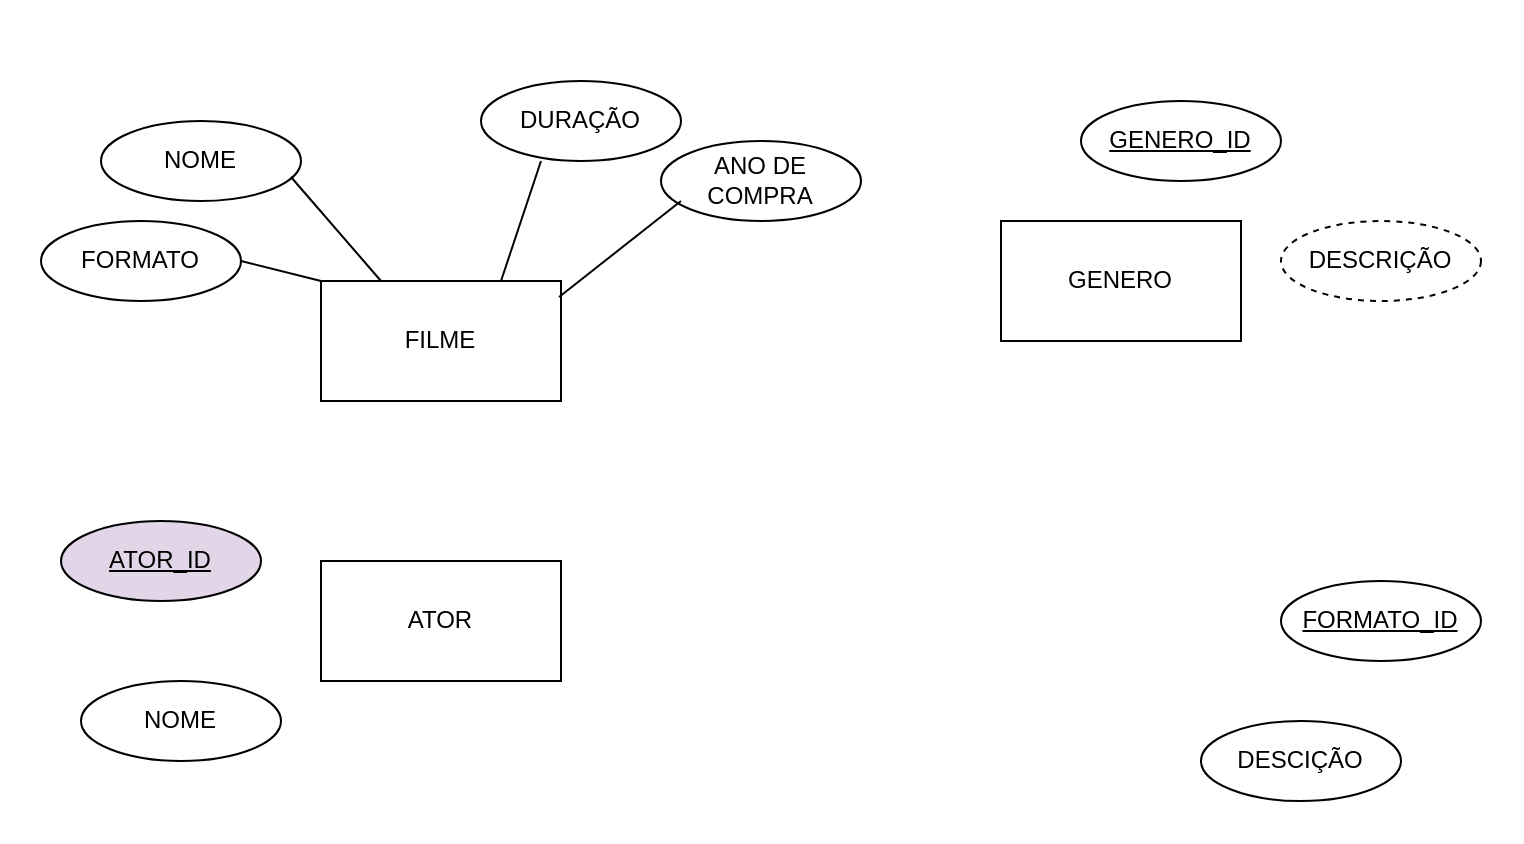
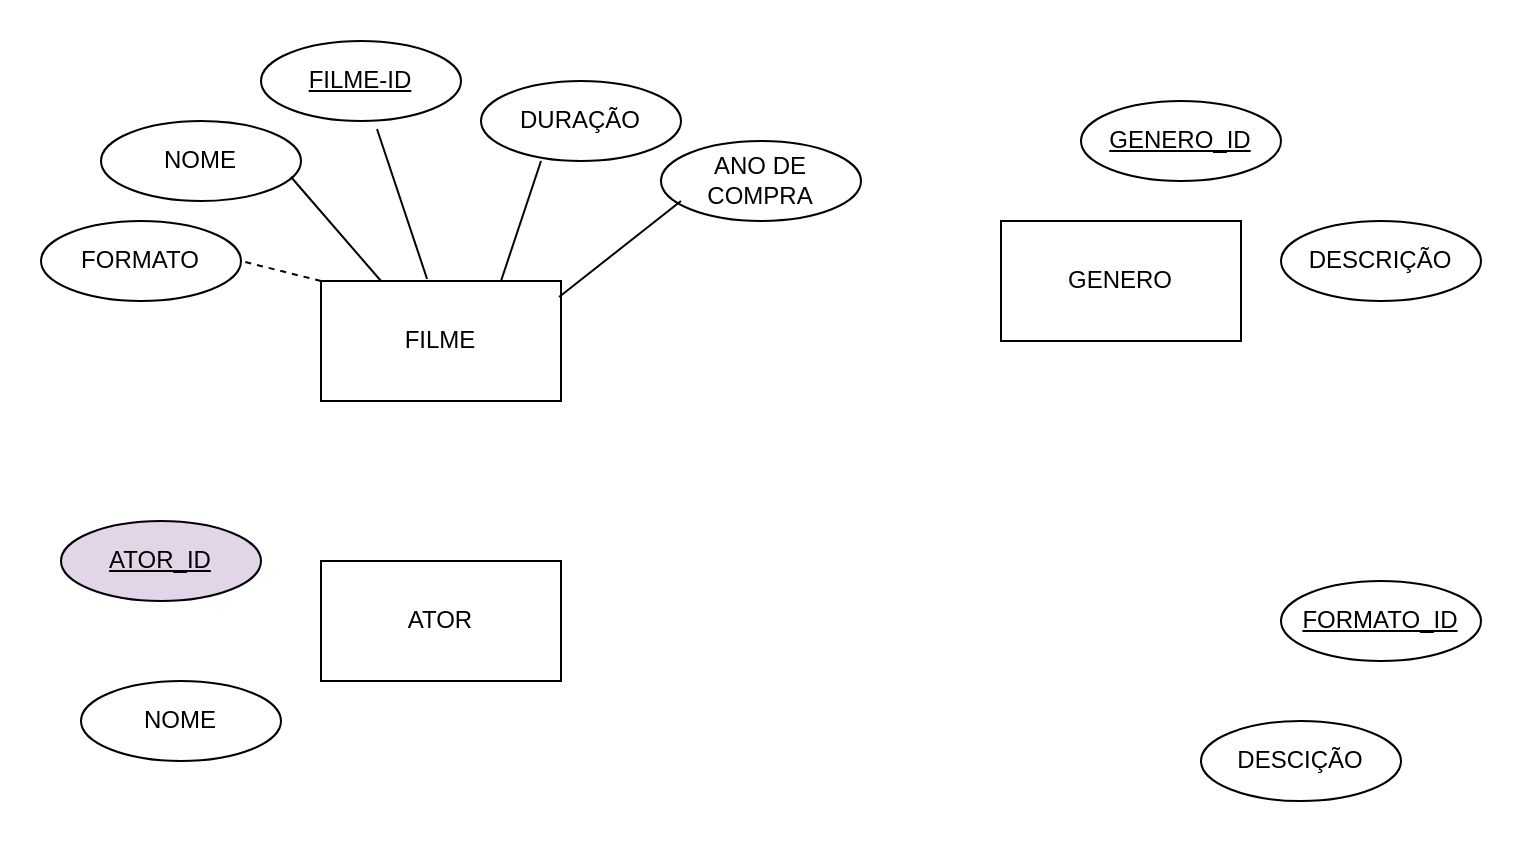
  <mxCell id="0" />
  <mxCell id="1" parent="0" />
  <mxCell id="2" value="FILME" style="rounded=0;whiteSpace=wrap;html=1;" vertex="1" parent="1"><mxGeometry x="160" y="140" width="120" height="60" as="geometry" /></mxCell>
  <mxCell id="3" value="GENERO" style="rounded=0;whiteSpace=wrap;html=1;" vertex="1" parent="1"><mxGeometry x="500" y="110" width="120" height="60" as="geometry" /></mxCell>
  <mxCell id="4" value="ATOR" style="rounded=0;whiteSpace=wrap;html=1;" vertex="1" parent="1"><mxGeometry x="160" y="280" width="120" height="60" as="geometry" /></mxCell>
  <mxCell id="5" value="NOME" style="ellipse;whiteSpace=wrap;html=1;align=center;" vertex="1" parent="1"><mxGeometry x="50" y="60" width="100" height="40" as="geometry" /></mxCell>
+ <mxCell id="6" value="FILME-ID" style="ellipse;whiteSpace=wrap;html=1;align=center;fontStyle=4;" vertex="1" parent="1"><mxGeometry x="130" y="20" width="100" height="40" as="geometry" /></mxCell>
  <mxCell id="7" value="FORMATO" style="ellipse;whiteSpace=wrap;html=1;align=center;" vertex="1" parent="1"><mxGeometry x="20" y="110" width="100" height="40" as="geometry" /></mxCell>
  <mxCell id="8" value="DURAÇÃO" style="ellipse;whiteSpace=wrap;html=1;align=center;" vertex="1" parent="1"><mxGeometry x="240" y="40" width="100" height="40" as="geometry" /></mxCell>
  <mxCell id="9" value="ANO DE COMPRA" style="ellipse;whiteSpace=wrap;html=1;align=center;" vertex="1" parent="1"><mxGeometry x="330" y="70" width="100" height="40" as="geometry" /></mxCell>
  <mxCell id="10" value="GENERO_ID" style="ellipse;whiteSpace=wrap;html=1;align=center;fontStyle=4;" vertex="1" parent="1"><mxGeometry x="540" y="50" width="100" height="40" as="geometry" /></mxCell>
- <mxCell id="11" value="DESCRIÇÃO" style="ellipse;whiteSpace=wrap;html=1;align=center;dashed=1;" vertex="1" parent="1"><mxGeometry x="640" y="110" width="100" height="40" as="geometry" /></mxCell>
+ <mxCell id="11" value="DESCRIÇÃO" style="ellipse;whiteSpace=wrap;html=1;align=center;" vertex="1" parent="1"><mxGeometry x="640" y="110" width="100" height="40" as="geometry" /></mxCell>
  <mxCell id="12" value="ATOR_ID" style="ellipse;whiteSpace=wrap;html=1;align=center;fontStyle=4;fillColor=#e1d5e7;" vertex="1" parent="1"><mxGeometry x="30" y="260" width="100" height="40" as="geometry" /></mxCell>
  <mxCell id="13" value="NOME" style="ellipse;whiteSpace=wrap;html=1;align=center;" vertex="1" parent="1"><mxGeometry x="40" y="340" width="100" height="40" as="geometry" /></mxCell>
  <mxCell id="14" value="DESCIÇÃO" style="ellipse;whiteSpace=wrap;html=1;align=center;" vertex="1" parent="1"><mxGeometry x="600" y="360" width="100" height="40" as="geometry" /></mxCell>
  <mxCell id="15" value="FORMATO_ID" style="ellipse;whiteSpace=wrap;html=1;align=center;fontStyle=4;" vertex="1" parent="1"><mxGeometry x="640" y="290" width="100" height="40" as="geometry" /></mxCell>
  <mxCell id="16" value="" style="endArrow=none;html=1;rounded=0;exitX=0.75;exitY=0;exitDx=0;exitDy=0;" edge="1" parent="1" source="2"><mxGeometry width="50" height="50" relative="1" as="geometry"><mxPoint x="220" y="130" as="sourcePoint" /><mxPoint x="270" y="80" as="targetPoint" /></mxGeometry></mxCell>
  <mxCell id="17" value="" style="endArrow=none;html=1;rounded=0;exitX=0.25;exitY=0;exitDx=0;exitDy=0;entryX=0.95;entryY=0.7;entryDx=0;entryDy=0;entryPerimeter=0;" edge="1" parent="1" source="2" target="5"><mxGeometry width="50" height="50" relative="1" as="geometry"><mxPoint x="280" y="140" as="sourcePoint" /><mxPoint x="300" y="110" as="targetPoint" /></mxGeometry></mxCell>
- <mxCell id="19" value="" style="endArrow=none;html=1;rounded=0;exitX=0;exitY=0;exitDx=0;exitDy=0;entryX=1;entryY=0.5;entryDx=0;entryDy=0;" edge="1" parent="1" source="2" target="7"><mxGeometry width="50" height="50" relative="1" as="geometry"><mxPoint x="210" y="160" as="sourcePoint" /><mxPoint x="165" y="108" as="targetPoint" /></mxGeometry></mxCell>
+ <mxCell id="18" value="" style="endArrow=none;html=1;rounded=0;exitX=0.442;exitY=-0.017;exitDx=0;exitDy=0;entryX=0.58;entryY=1.1;entryDx=0;entryDy=0;entryPerimeter=0;exitPerimeter=0;" edge="1" parent="1" source="2" target="6"><mxGeometry width="50" height="50" relative="1" as="geometry"><mxPoint x="200" y="150" as="sourcePoint" /><mxPoint x="155" y="98" as="targetPoint" /></mxGeometry></mxCell>
+ <mxCell id="19" value="" style="endArrow=none;html=1;rounded=0;exitX=0;exitY=0;exitDx=0;exitDy=0;entryX=1;entryY=0.5;entryDx=0;entryDy=0;dashed=1;" edge="1" parent="1" source="2" target="7"><mxGeometry width="50" height="50" relative="1" as="geometry"><mxPoint x="210" y="160" as="sourcePoint" /><mxPoint x="165" y="108" as="targetPoint" /></mxGeometry></mxCell>
  <mxCell id="20" value="" style="endArrow=none;html=1;rounded=0;exitX=0.992;exitY=0.133;exitDx=0;exitDy=0;exitPerimeter=0;" edge="1" parent="1" source="2"><mxGeometry width="50" height="50" relative="1" as="geometry"><mxPoint x="290" y="150" as="sourcePoint" /><mxPoint x="340" y="100" as="targetPoint" /></mxGeometry></mxCell>
